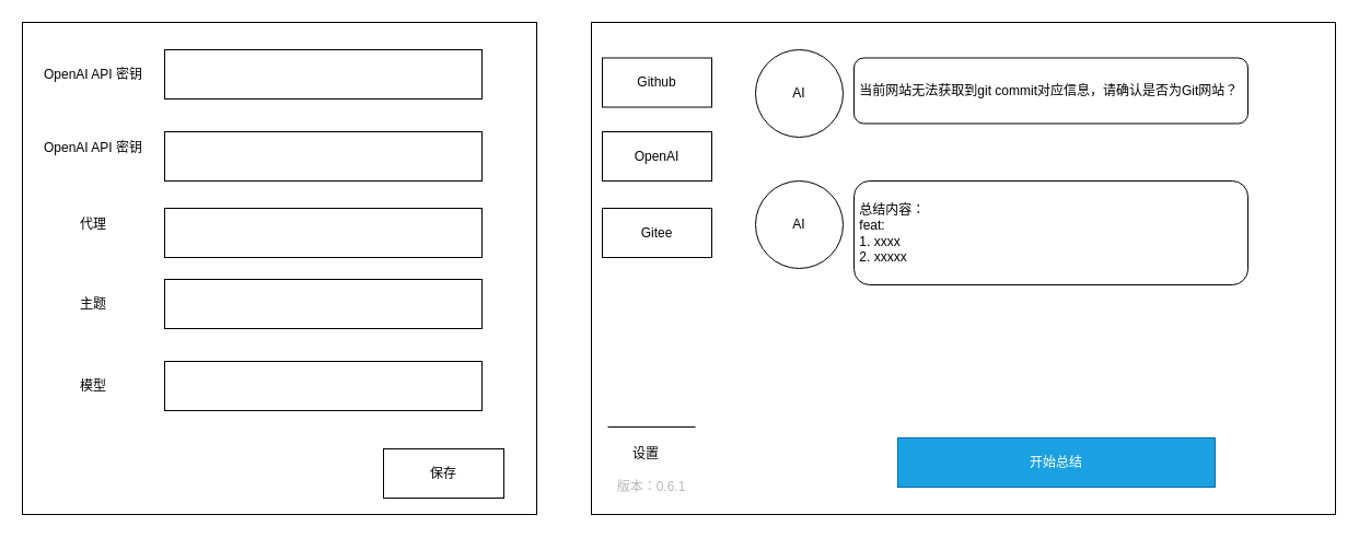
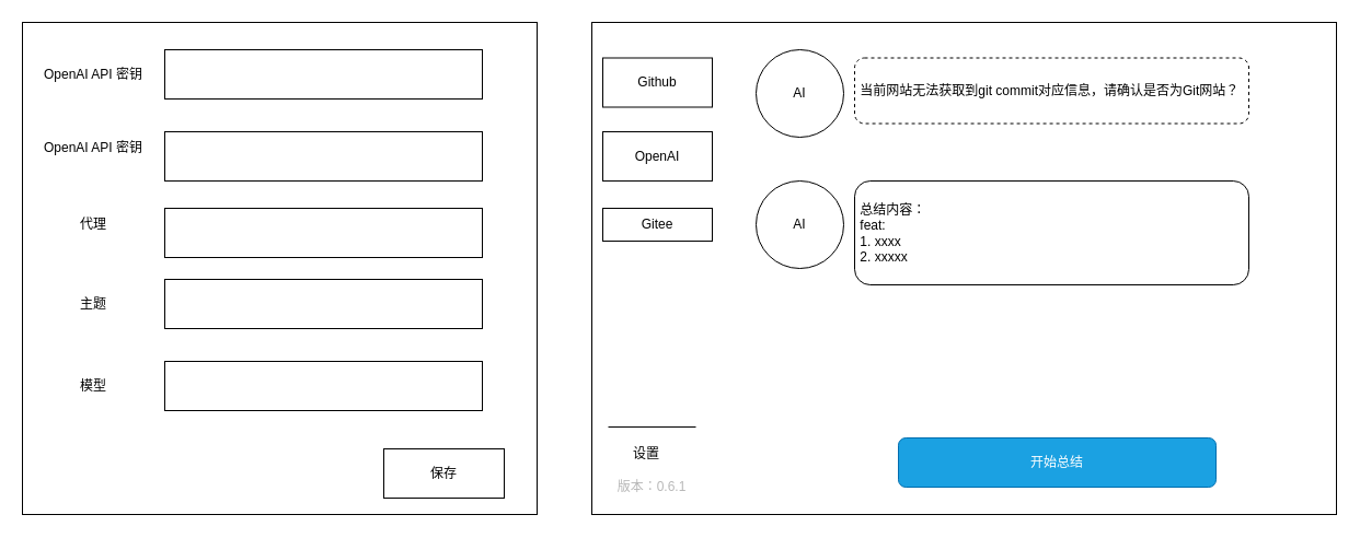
  <mxCell id="0" />
  <mxCell id="1" parent="0" />
  <mxCell id="2" value="" style="rounded=0;whiteSpace=wrap;html=1;" vertex="1" parent="1"><mxGeometry x="20" y="20" width="470" height="450" as="geometry" /></mxCell>
  <mxCell id="3" value="" style="rounded=0;whiteSpace=wrap;html=1;" vertex="1" parent="1"><mxGeometry x="150" y="45" width="290" height="45" as="geometry" /></mxCell>
  <mxCell id="4" value="OpenAI API 密钥" style="text;html=1;strokeColor=none;fillColor=none;align=center;verticalAlign=middle;whiteSpace=wrap;rounded=0;" vertex="1" parent="1"><mxGeometry x="20" y="52.5" width="130" height="30" as="geometry" /></mxCell>
  <mxCell id="5" value="OpenAI API 密钥" style="text;html=1;strokeColor=none;fillColor=none;align=center;verticalAlign=middle;whiteSpace=wrap;rounded=0;" vertex="1" parent="1"><mxGeometry x="20" y="120" width="130" height="30" as="geometry" /></mxCell>
  <mxCell id="6" value="" style="rounded=0;whiteSpace=wrap;html=1;" vertex="1" parent="1"><mxGeometry x="150" y="120" width="290" height="45" as="geometry" /></mxCell>
  <mxCell id="7" value="代理" style="text;html=1;strokeColor=none;fillColor=none;align=center;verticalAlign=middle;whiteSpace=wrap;rounded=0;" vertex="1" parent="1"><mxGeometry x="20" y="190" width="130" height="30" as="geometry" /></mxCell>
  <mxCell id="8" value="" style="rounded=0;whiteSpace=wrap;html=1;" vertex="1" parent="1"><mxGeometry x="150" y="190" width="290" height="45" as="geometry" /></mxCell>
  <mxCell id="9" value="主题" style="text;html=1;strokeColor=none;fillColor=none;align=center;verticalAlign=middle;whiteSpace=wrap;rounded=0;" vertex="1" parent="1"><mxGeometry x="20" y="262.5" width="130" height="30" as="geometry" /></mxCell>
  <mxCell id="10" value="" style="rounded=0;whiteSpace=wrap;html=1;" vertex="1" parent="1"><mxGeometry x="150" y="255" width="290" height="45" as="geometry" /></mxCell>
  <mxCell id="11" value="" style="rounded=0;whiteSpace=wrap;html=1;" vertex="1" parent="1"><mxGeometry x="150" y="330" width="290" height="45" as="geometry" /></mxCell>
  <mxCell id="12" value="模型" style="text;html=1;strokeColor=none;fillColor=none;align=center;verticalAlign=middle;whiteSpace=wrap;rounded=0;" vertex="1" parent="1"><mxGeometry x="20" y="337.5" width="130" height="30" as="geometry" /></mxCell>
  <mxCell id="13" value="保存" style="rounded=0;whiteSpace=wrap;html=1;" vertex="1" parent="1"><mxGeometry x="350" y="410" width="110" height="45" as="geometry" /></mxCell>
  <mxCell id="14" value="" style="rounded=0;whiteSpace=wrap;html=1;" vertex="1" parent="1"><mxGeometry x="540" y="20" width="680" height="450" as="geometry" /></mxCell>
- <mxCell id="15" value="开始总结" style="rounded=0;whiteSpace=wrap;html=1;fillColor=#1ba1e2;fontColor=#ffffff;strokeColor=#006EAF;" vertex="1" parent="1"><mxGeometry x="820" y="400" width="290" height="45" as="geometry" /></mxCell>
- <mxCell id="16" value="&amp;nbsp;当前网站无法获取到git commit对应信息，请确认是否为Git网站？" style="rounded=1;whiteSpace=wrap;html=1;align=left;" vertex="1" parent="1"><mxGeometry x="780" y="52.5" width="360" height="60" as="geometry" /></mxCell>
+ <mxCell id="15" value="开始总结" style="whiteSpace=wrap;html=1;fillColor=#1ba1e2;fontColor=#ffffff;strokeColor=#006EAF;rounded=1;" vertex="1" parent="1"><mxGeometry x="820" y="400" width="290" height="45" as="geometry" /></mxCell>
+ <mxCell id="16" value="&amp;nbsp;当前网站无法获取到git commit对应信息，请确认是否为Git网站？" style="rounded=1;whiteSpace=wrap;html=1;align=left;dashed=1;" vertex="1" parent="1"><mxGeometry x="780" y="52.5" width="360" height="60" as="geometry" /></mxCell>
  <mxCell id="17" value="Github" style="rounded=0;whiteSpace=wrap;html=1;" vertex="1" parent="1"><mxGeometry x="550" y="52.5" width="100" height="45" as="geometry" /></mxCell>
  <mxCell id="18" value="设置" style="text;html=1;strokeColor=none;fillColor=none;align=center;verticalAlign=middle;whiteSpace=wrap;rounded=0;" vertex="1" parent="1"><mxGeometry x="560" y="400" width="60" height="30" as="geometry" /></mxCell>
  <mxCell id="19" value="OpenAI" style="rounded=0;whiteSpace=wrap;html=1;" vertex="1" parent="1"><mxGeometry x="550" y="120" width="100" height="45" as="geometry" /></mxCell>
- <mxCell id="20" value="Gitee" style="rounded=0;whiteSpace=wrap;html=1;" vertex="1" parent="1"><mxGeometry x="550" y="190" width="100" height="45" as="geometry" /></mxCell>
+ <mxCell id="20" value="Gitee" style="rounded=0;whiteSpace=wrap;html=1;" vertex="1" parent="1"><mxGeometry x="550" y="190" width="100" height="30" as="geometry" /></mxCell>
  <mxCell id="21" value="AI" style="ellipse;whiteSpace=wrap;html=1;aspect=fixed;" vertex="1" parent="1"><mxGeometry x="690" y="45" width="80" height="80" as="geometry" /></mxCell>
  <mxCell id="22" value="" style="endArrow=none;html=1;" edge="1" parent="1"><mxGeometry width="50" height="50" relative="1" as="geometry"><mxPoint x="635" y="390" as="sourcePoint" /><mxPoint x="555" y="390" as="targetPoint" /></mxGeometry></mxCell>
  <mxCell id="23" value="&lt;font color=&quot;#b8b8b8&quot;&gt;版本：0.6.1&lt;/font&gt;" style="text;html=1;strokeColor=none;fillColor=none;align=center;verticalAlign=middle;whiteSpace=wrap;rounded=0;" vertex="1" parent="1"><mxGeometry x="550" y="430" width="90" height="30" as="geometry" /></mxCell>
  <mxCell id="24" value="AI" style="ellipse;whiteSpace=wrap;html=1;aspect=fixed;" vertex="1" parent="1"><mxGeometry x="690" y="165" width="80" height="80" as="geometry" /></mxCell>
  <mxCell id="25" value="&lt;blockquote style=&quot;margin: 0 0 0 40px; border: none; padding: 0px;&quot;&gt;&lt;/blockquote&gt;&amp;nbsp;总结内容：&lt;br&gt;&lt;blockquote style=&quot;margin: 0 0 0 40px; border: none; padding: 0px;&quot;&gt;&lt;/blockquote&gt;&amp;nbsp;feat:&lt;br&gt;&lt;blockquote style=&quot;margin: 0 0 0 40px; border: none; padding: 0px;&quot;&gt;&lt;/blockquote&gt;&amp;nbsp;1. xxxx&lt;br&gt;&amp;nbsp;2. xxxxx" style="rounded=1;whiteSpace=wrap;html=1;align=left;" vertex="1" parent="1"><mxGeometry x="780" y="165" width="360" height="95" as="geometry" /></mxCell>
